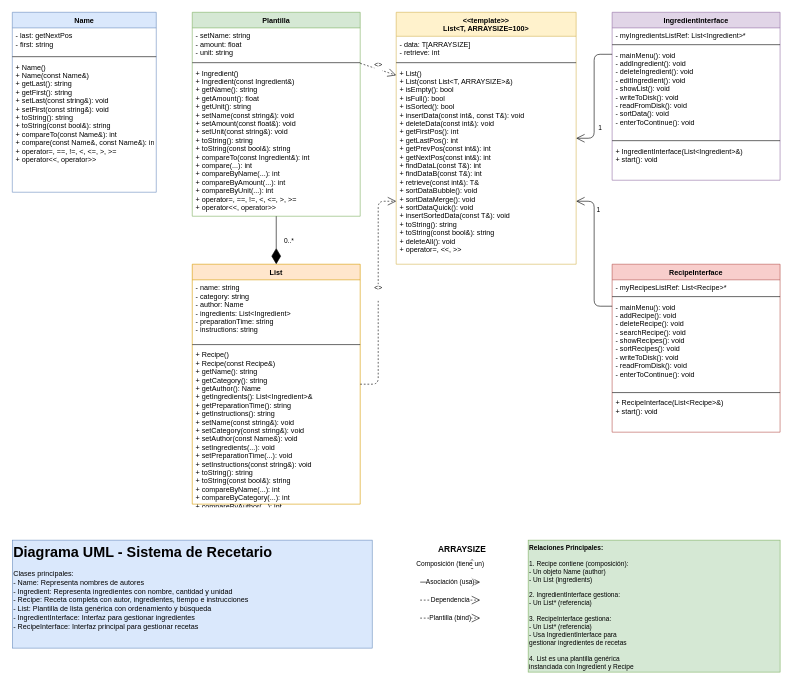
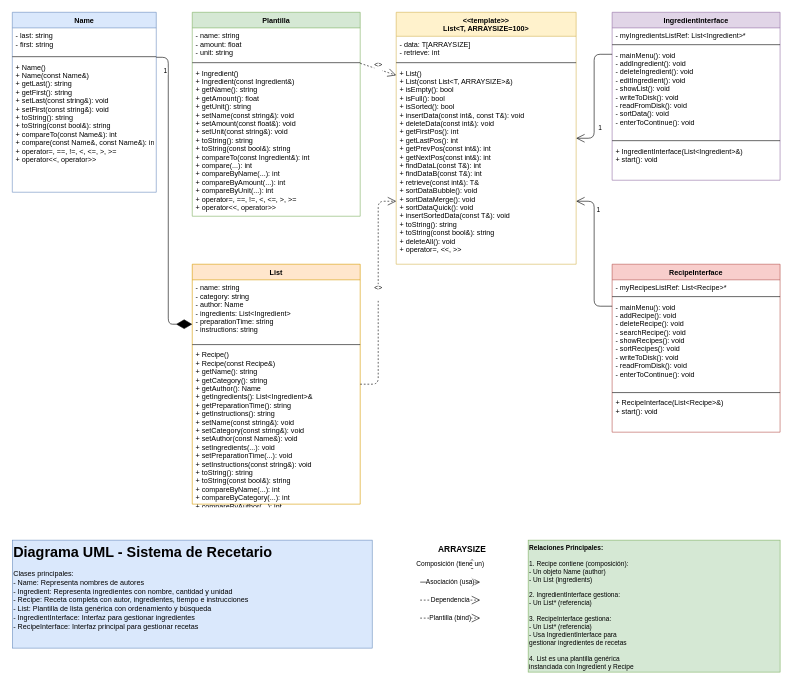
  <mxCell id="0" />
  <mxCell id="1" parent="0" />
  <mxCell id="2" value="Name" style="swimlane;fontStyle=1;align=center;verticalAlign=top;childLayout=stackLayout;horizontal=1;startSize=26;horizontalStack=0;resizeParent=1;resizeParentMax=0;resizeLast=0;collapsible=1;marginBottom=0;fillColor=#dae8fc;strokeColor=#6c8ebf;" parent="1" vertex="1"><mxGeometry x="20" y="20" width="240" height="300" as="geometry" /></mxCell>
- <mxCell id="3" value="- last: getNextPos&#10;- first: string" style="text;strokeColor=none;fillColor=none;align=left;verticalAlign=top;spacingLeft=4;spacingRight=4;overflow=hidden;rotatable=0;points=[[0,0.5],[1,0.5]];portConstraint=eastwest;" parent="2" vertex="1"><mxGeometry y="26" width="240" height="44" as="geometry" /></mxCell>
+ <mxCell id="3" value="- last: string&#10;- first: string" style="text;strokeColor=none;fillColor=none;align=left;verticalAlign=top;spacingLeft=4;spacingRight=4;overflow=hidden;rotatable=0;points=[[0,0.5],[1,0.5]];portConstraint=eastwest;" parent="2" vertex="1"><mxGeometry y="26" width="240" height="44" as="geometry" /></mxCell>
  <mxCell id="4" value="" style="line;strokeWidth=1;fillColor=none;align=left;verticalAlign=middle;spacingTop=-1;spacingLeft=3;spacingRight=3;rotatable=0;labelPosition=right;points=[];portConstraint=eastwest;" parent="2" vertex="1"><mxGeometry y="70" width="240" height="8" as="geometry" /></mxCell>
  <mxCell id="5" value="+ Name()&#10;+ Name(const Name&amp;)&#10;+ getLast(): string&#10;+ getFirst(): string&#10;+ setLast(const string&amp;): void&#10;+ setFirst(const string&amp;): void&#10;+ toString(): string&#10;+ toString(const bool&amp;): string&#10;+ compareTo(const Name&amp;): int&#10;+ compare(const Name&amp;, const Name&amp;): int&#10;+ operator=, ==, !=, &lt;, &lt;=, &gt;, &gt;=&#10;+ operator&lt;&lt;, operator&gt;&gt;" style="text;strokeColor=none;fillColor=none;align=left;verticalAlign=top;spacingLeft=4;spacingRight=4;overflow=hidden;rotatable=0;points=[[0,0.5],[1,0.5]];portConstraint=eastwest;" parent="2" vertex="1"><mxGeometry y="78" width="240" height="222" as="geometry" /></mxCell>
  <mxCell id="6" value="Plantilla" style="swimlane;fontStyle=1;align=center;verticalAlign=top;childLayout=stackLayout;horizontal=1;startSize=26;horizontalStack=0;resizeParent=1;resizeParentMax=0;resizeLast=0;collapsible=1;marginBottom=0;fillColor=#d5e8d4;strokeColor=#82b366;" parent="1" vertex="1"><mxGeometry x="320" y="20" width="280" height="340" as="geometry" /></mxCell>
- <mxCell id="7" value="- setName: string&#10;- amount: float&#10;- unit: string" style="text;strokeColor=none;fillColor=none;align=left;verticalAlign=top;spacingLeft=4;spacingRight=4;overflow=hidden;rotatable=0;points=[[0,0.5],[1,0.5]];portConstraint=eastwest;" parent="6" vertex="1"><mxGeometry y="26" width="280" height="54" as="geometry" /></mxCell>
+ <mxCell id="7" value="- name: string&#10;- amount: float&#10;- unit: string" style="text;strokeColor=none;fillColor=none;align=left;verticalAlign=top;spacingLeft=4;spacingRight=4;overflow=hidden;rotatable=0;points=[[0,0.5],[1,0.5]];portConstraint=eastwest;" parent="6" vertex="1"><mxGeometry y="26" width="280" height="54" as="geometry" /></mxCell>
  <mxCell id="8" value="" style="line;strokeWidth=1;fillColor=none;align=left;verticalAlign=middle;spacingTop=-1;spacingLeft=3;spacingRight=3;rotatable=0;labelPosition=right;points=[];portConstraint=eastwest;" parent="6" vertex="1"><mxGeometry y="80" width="280" height="8" as="geometry" /></mxCell>
  <mxCell id="9" value="+ Ingredient()&#10;+ Ingredient(const Ingredient&amp;)&#10;+ getName(): string&#10;+ getAmount(): float&#10;+ getUnit(): string&#10;+ setName(const string&amp;): void&#10;+ setAmount(const float&amp;): void&#10;+ setUnit(const string&amp;): void&#10;+ toString(): string&#10;+ toString(const bool&amp;): string&#10;+ compareTo(const Ingredient&amp;): int&#10;+ compare(...): int&#10;+ compareByName(...): int&#10;+ compareByAmount(...): int&#10;+ compareByUnit(...): int&#10;+ operator=, ==, !=, &lt;, &lt;=, &gt;, &gt;=&#10;+ operator&lt;&lt;, operator&gt;&gt;" style="text;strokeColor=none;fillColor=none;align=left;verticalAlign=top;spacingLeft=4;spacingRight=4;overflow=hidden;rotatable=0;points=[[0,0.5],[1,0.5]];portConstraint=eastwest;" parent="6" vertex="1"><mxGeometry y="88" width="280" height="252" as="geometry" /></mxCell>
  <mxCell id="10" value="&lt;&lt;template&gt;&gt;&#10;List&lt;T, ARRAYSIZE=100&gt;" style="swimlane;fontStyle=1;align=center;verticalAlign=top;childLayout=stackLayout;horizontal=1;startSize=40;horizontalStack=0;resizeParent=1;resizeParentMax=0;resizeLast=0;collapsible=1;marginBottom=0;fillColor=#fff2cc;strokeColor=#d6b656;" parent="1" vertex="1"><mxGeometry x="660" y="20" width="300" height="420" as="geometry" /></mxCell>
  <mxCell id="11" value="- data: T[ARRAYSIZE]&#10;- retrieve: int" style="text;strokeColor=none;fillColor=none;align=left;verticalAlign=top;spacingLeft=4;spacingRight=4;overflow=hidden;rotatable=0;points=[[0,0.5],[1,0.5]];portConstraint=eastwest;" parent="10" vertex="1"><mxGeometry y="40" width="300" height="40" as="geometry" /></mxCell>
  <mxCell id="12" value="" style="line;strokeWidth=1;fillColor=none;align=left;verticalAlign=middle;spacingTop=-1;spacingLeft=3;spacingRight=3;rotatable=0;labelPosition=right;points=[];portConstraint=eastwest;" parent="10" vertex="1"><mxGeometry y="80" width="300" height="8" as="geometry" /></mxCell>
  <mxCell id="13" value="+ List()&#10;+ List(const List&lt;T, ARRAYSIZE&gt;&amp;)&#10;+ isEmpty(): bool&#10;+ isFull(): bool&#10;+ isSorted(): bool&#10;+ insertData(const int&amp;, const T&amp;): void&#10;+ deleteData(const int&amp;): void&#10;+ getFirstPos(): int&#10;+ getLastPos(): int&#10;+ getPrevPos(const int&amp;): int&#10;+ getNextPos(const int&amp;): int&#10;+ findDataL(const T&amp;): int&#10;+ findDataB(const T&amp;): int&#10;+ retrieve(const int&amp;): T&amp;&#10;+ sortDataBubble(): void&#10;+ sortDataMerge(): void&#10;+ sortDataQuick(): void&#10;+ insertSortedData(const T&amp;): void&#10;+ toString(): string&#10;+ toString(const bool&amp;): string&#10;+ deleteAll(): void&#10;+ operator=, &lt;&lt;, &gt;&gt;" style="text;strokeColor=none;fillColor=none;align=left;verticalAlign=top;spacingLeft=4;spacingRight=4;overflow=hidden;rotatable=0;points=[[0,0.5],[1,0.5]];portConstraint=eastwest;" parent="10" vertex="1"><mxGeometry y="88" width="300" height="332" as="geometry" /></mxCell>
  <mxCell id="14" value="List" style="swimlane;fontStyle=1;align=center;verticalAlign=top;childLayout=stackLayout;horizontal=1;startSize=26;horizontalStack=0;resizeParent=1;resizeParentMax=0;resizeLast=0;collapsible=1;marginBottom=0;fillColor=#ffe6cc;strokeColor=#d79b00;" parent="1" vertex="1"><mxGeometry x="320" y="440" width="280" height="400" as="geometry" /></mxCell>
  <mxCell id="15" value="- name: string&#10;- category: string&#10;- author: Name&#10;- ingredients: List&lt;Ingredient&gt;&#10;- preparationTime: string&#10;- instructions: string" style="text;strokeColor=none;fillColor=none;align=left;verticalAlign=top;spacingLeft=4;spacingRight=4;overflow=hidden;rotatable=0;points=[[0,0.5],[1,0.5]];portConstraint=eastwest;" parent="14" vertex="1"><mxGeometry y="26" width="280" height="104" as="geometry" /></mxCell>
  <mxCell id="16" value="" style="line;strokeWidth=1;fillColor=none;align=left;verticalAlign=middle;spacingTop=-1;spacingLeft=3;spacingRight=3;rotatable=0;labelPosition=right;points=[];portConstraint=eastwest;" parent="14" vertex="1"><mxGeometry y="130" width="280" height="8" as="geometry" /></mxCell>
  <mxCell id="17" value="+ Recipe()&#10;+ Recipe(const Recipe&amp;)&#10;+ getName(): string&#10;+ getCategory(): string&#10;+ getAuthor(): Name&#10;+ getIngredients(): List&lt;Ingredient&gt;&amp;&#10;+ getPreparationTime(): string&#10;+ getInstructions(): string&#10;+ setName(const string&amp;): void&#10;+ setCategory(const string&amp;): void&#10;+ setAuthor(const Name&amp;): void&#10;+ setIngredients(...): void&#10;+ setPreparationTime(...): void&#10;+ setInstructions(const string&amp;): void&#10;+ toString(): string&#10;+ toString(const bool&amp;): string&#10;+ compareByName(...): int&#10;+ compareByCategory(...): int&#10;+ compareByAuthor(...): int&#10;+ operator=, ==, !=, &lt;, &lt;=, &gt;, &gt;=&#10;+ operator&lt;&lt;, operator&gt;&gt;" style="text;strokeColor=none;fillColor=none;align=left;verticalAlign=top;spacingLeft=4;spacingRight=4;overflow=hidden;rotatable=0;points=[[0,0.5],[1,0.5]];portConstraint=eastwest;" parent="14" vertex="1"><mxGeometry y="138" width="280" height="262" as="geometry" /></mxCell>
  <mxCell id="18" value="IngredientInterface" style="swimlane;fontStyle=1;align=center;verticalAlign=top;childLayout=stackLayout;horizontal=1;startSize=26;horizontalStack=0;resizeParent=1;resizeParentMax=0;resizeLast=0;collapsible=1;marginBottom=0;fillColor=#e1d5e7;strokeColor=#9673a6;" parent="1" vertex="1"><mxGeometry x="1020" y="20" width="280" height="280" as="geometry" /></mxCell>
  <mxCell id="19" value="- myIngredientsListRef: List&lt;Ingredient&gt;*" style="text;strokeColor=none;fillColor=none;align=left;verticalAlign=top;spacingLeft=4;spacingRight=4;overflow=hidden;rotatable=0;points=[[0,0.5],[1,0.5]];portConstraint=eastwest;" parent="18" vertex="1"><mxGeometry y="26" width="280" height="24" as="geometry" /></mxCell>
  <mxCell id="20" value="" style="line;strokeWidth=1;fillColor=none;align=left;verticalAlign=middle;spacingTop=-1;spacingLeft=3;spacingRight=3;rotatable=0;labelPosition=right;points=[];portConstraint=eastwest;" parent="18" vertex="1"><mxGeometry y="50" width="280" height="8" as="geometry" /></mxCell>
  <mxCell id="21" value="- mainMenu(): void&#10;- addIngredient(): void&#10;- deleteIngredient(): void&#10;- editIngredient(): void&#10;- showList(): void&#10;- writeToDisk(): void&#10;- readFromDisk(): void&#10;- sortData(): void&#10;- enterToContinue(): void" style="text;strokeColor=none;fillColor=none;align=left;verticalAlign=top;spacingLeft=4;spacingRight=4;overflow=hidden;rotatable=0;points=[[0,0.5],[1,0.5]];portConstraint=eastwest;" parent="18" vertex="1"><mxGeometry y="58" width="280" height="152" as="geometry" /></mxCell>
  <mxCell id="22" value="" style="line;strokeWidth=1;fillColor=none;align=left;verticalAlign=middle;spacingTop=-1;spacingLeft=3;spacingRight=3;rotatable=0;labelPosition=right;points=[];portConstraint=eastwest;" parent="18" vertex="1"><mxGeometry y="210" width="280" height="8" as="geometry" /></mxCell>
  <mxCell id="23" value="+ IngredientInterface(List&lt;Ingredient&gt;&amp;)&#10;+ start(): void" style="text;strokeColor=none;fillColor=none;align=left;verticalAlign=top;spacingLeft=4;spacingRight=4;overflow=hidden;rotatable=0;points=[[0,0.5],[1,0.5]];portConstraint=eastwest;" parent="18" vertex="1"><mxGeometry y="218" width="280" height="62" as="geometry" /></mxCell>
  <mxCell id="24" value="RecipeInterface" style="swimlane;fontStyle=1;align=center;verticalAlign=top;childLayout=stackLayout;horizontal=1;startSize=26;horizontalStack=0;resizeParent=1;resizeParentMax=0;resizeLast=0;collapsible=1;marginBottom=0;fillColor=#f8cecc;strokeColor=#b85450;" parent="1" vertex="1"><mxGeometry x="1020" y="440" width="280" height="280" as="geometry" /></mxCell>
  <mxCell id="25" value="- myRecipesListRef: List&lt;Recipe&gt;*" style="text;strokeColor=none;fillColor=none;align=left;verticalAlign=top;spacingLeft=4;spacingRight=4;overflow=hidden;rotatable=0;points=[[0,0.5],[1,0.5]];portConstraint=eastwest;" parent="24" vertex="1"><mxGeometry y="26" width="280" height="24" as="geometry" /></mxCell>
  <mxCell id="26" value="" style="line;strokeWidth=1;fillColor=none;align=left;verticalAlign=middle;spacingTop=-1;spacingLeft=3;spacingRight=3;rotatable=0;labelPosition=right;points=[];portConstraint=eastwest;" parent="24" vertex="1"><mxGeometry y="50" width="280" height="8" as="geometry" /></mxCell>
  <mxCell id="27" value="- mainMenu(): void&#10;- addRecipe(): void&#10;- deleteRecipe(): void&#10;- searchRecipe(): void&#10;- showRecipes(): void&#10;- sortRecipes(): void&#10;- writeToDisk(): void&#10;- readFromDisk(): void&#10;- enterToContinue(): void" style="text;strokeColor=none;fillColor=none;align=left;verticalAlign=top;spacingLeft=4;spacingRight=4;overflow=hidden;rotatable=0;points=[[0,0.5],[1,0.5]];portConstraint=eastwest;" parent="24" vertex="1"><mxGeometry y="58" width="280" height="152" as="geometry" /></mxCell>
  <mxCell id="28" value="" style="line;strokeWidth=1;fillColor=none;align=left;verticalAlign=middle;spacingTop=-1;spacingLeft=3;spacingRight=3;rotatable=0;labelPosition=right;points=[];portConstraint=eastwest;" parent="24" vertex="1"><mxGeometry y="210" width="280" height="8" as="geometry" /></mxCell>
  <mxCell id="29" value="+ RecipeInterface(List&lt;Recipe&gt;&amp;)&#10;+ start(): void" style="text;strokeColor=none;fillColor=none;align=left;verticalAlign=top;spacingLeft=4;spacingRight=4;overflow=hidden;rotatable=0;points=[[0,0.5],[1,0.5]];portConstraint=eastwest;" parent="24" vertex="1"><mxGeometry y="218" width="280" height="62" as="geometry" /></mxCell>
- <mxCell id="32" value="" style="endArrow=diamondThin;endFill=1;endSize=24;html=1;exitX=0.5;exitY=1;exitDx=0;exitDy=0;entryX=0.5;entryY=0;entryDx=0;entryDy=0;" parent="1" source="6" target="14" edge="1"><mxGeometry width="160" relative="1" as="geometry"><mxPoint x="460" y="370" as="sourcePoint" /><mxPoint x="460" y="440" as="targetPoint" /></mxGeometry></mxCell>
- <mxCell id="33" value="0..*" style="edgeLabel;html=1;align=center;verticalAlign=middle;resizable=0;points=[];" parent="32" vertex="1" connectable="0"><mxGeometry x="0.2" y="2" relative="1" as="geometry"><mxPoint x="18" y="-8" as="offset" /></mxGeometry></mxCell>
+ <mxCell id="30" value="" style="endArrow=diamondThin;endFill=1;endSize=24;html=1;exitX=1;exitY=0.25;exitDx=0;exitDy=0;entryX=0;entryY=0.25;entryDx=0;entryDy=0;" parent="1" source="2" target="14" edge="1"><mxGeometry width="160" relative="1" as="geometry"><mxPoint x="260" y="160" as="sourcePoint" /><mxPoint x="320" y="560" as="targetPoint" /><Array as="points"><mxPoint x="280" y="95" /><mxPoint x="280" y="540" /></Array></mxGeometry></mxCell>
+ <mxCell id="31" value="1" style="edgeLabel;html=1;align=center;verticalAlign=middle;resizable=0;points=[];" parent="30" vertex="1" connectable="0"><mxGeometry x="-0.8" y="2" relative="1" as="geometry"><mxPoint x="-8" y="-8" as="offset" /></mxGeometry></mxCell>
  <mxCell id="34" value="&lt;&lt;bind&gt;&gt;&#10;&lt;Ingredient&gt;" style="endArrow=open;endSize=12;dashed=1;html=1;exitX=1;exitY=0.25;exitDx=0;exitDy=0;entryX=0;entryY=0.25;entryDx=0;entryDy=0;" parent="1" source="6" target="10" edge="1"><mxGeometry width="160" relative="1" as="geometry"><mxPoint x="600" y="100" as="sourcePoint" /><mxPoint x="660" y="100" as="targetPoint" /></mxGeometry></mxCell>
  <mxCell id="35" value="&lt;&lt;bind&gt;&gt;&#10;&lt;Recipe&gt;" style="endArrow=open;endSize=12;dashed=1;html=1;exitX=1;exitY=0.5;exitDx=0;exitDy=0;entryX=0;entryY=0.75;entryDx=0;entryDy=0;" parent="1" source="14" target="10" edge="1"><mxGeometry width="160" relative="1" as="geometry"><mxPoint x="600" y="640" as="sourcePoint" /><mxPoint x="660" y="360" as="targetPoint" /><Array as="points"><mxPoint x="630" y="640" /><mxPoint x="630" y="335" /></Array></mxGeometry></mxCell>
  <mxCell id="36" value="" style="endArrow=open;endFill=0;endSize=12;html=1;exitX=0;exitY=0.25;exitDx=0;exitDy=0;entryX=1;entryY=0.5;entryDx=0;entryDy=0;" parent="1" source="18" target="10" edge="1"><mxGeometry width="160" relative="1" as="geometry"><mxPoint x="1020" y="90" as="sourcePoint" /><mxPoint x="960" y="210" as="targetPoint" /><Array as="points"><mxPoint x="990" y="90" /><mxPoint x="990" y="230" /></Array></mxGeometry></mxCell>
  <mxCell id="37" value="1" style="edgeLabel;html=1;align=center;verticalAlign=middle;resizable=0;points=[];" parent="36" vertex="1" connectable="0"><mxGeometry x="0.6" y="1" relative="1" as="geometry"><mxPoint x="8" y="-9" as="offset" /></mxGeometry></mxCell>
  <mxCell id="38" value="" style="endArrow=open;endFill=0;endSize=12;html=1;exitX=0;exitY=0.25;exitDx=0;exitDy=0;entryX=1;entryY=0.75;entryDx=0;entryDy=0;" parent="1" source="24" target="10" edge="1"><mxGeometry width="160" relative="1" as="geometry"><mxPoint x="1020" y="510" as="sourcePoint" /><mxPoint x="960" y="360" as="targetPoint" /><Array as="points"><mxPoint x="990" y="510" /><mxPoint x="990" y="335" /></Array></mxGeometry></mxCell>
  <mxCell id="39" value="1" style="edgeLabel;html=1;align=center;verticalAlign=middle;resizable=0;points=[];" parent="38" vertex="1" connectable="0"><mxGeometry x="0.7" y="2" relative="1" as="geometry"><mxPoint x="8" y="8" as="offset" /></mxGeometry></mxCell>
  <mxCell id="40" value="&lt;b style=&quot;font-size: 24px;&quot;&gt;Diagrama UML - Sistema de Recetario&lt;/b&gt;&#10;&#10;Clases principales:&#10;- Name: Representa nombres de autores&#10;- Ingredient: Representa ingredientes con nombre, cantidad y unidad&#10;- Recipe: Receta completa con autor, ingredientes, tiempo e instrucciones&#10;- List&lt;T&gt;: Plantilla de lista genérica con ordenamiento y búsqueda&#10;- IngredientInterface: Interfaz para gestionar ingredientes&#10;- RecipeInterface: Interfaz principal para gestionar recetas" style="text;html=1;strokeColor=#6c8ebf;fillColor=#dae8fc;align=left;verticalAlign=top;whiteSpace=wrap;rounded=0;fontSize=12;" parent="1" vertex="1"><mxGeometry x="20" y="900" width="600" height="180" as="geometry" /></mxCell>
  <mxCell id="41" value="&lt;b&gt;ARRAYSIZE&lt;/b&gt;" style="text;html=1;strokeColor=none;fillColor=none;align=center;verticalAlign=middle;whiteSpace=wrap;rounded=0;fontSize=14;fontStyle=1" parent="1" vertex="1"><mxGeometry x="700" y="900" width="140" height="30" as="geometry" /></mxCell>
  <mxCell id="42" value="Composición (tiene un)" style="endArrow=diamondThin;endFill=1;endSize=24;html=1;" parent="1" edge="1"><mxGeometry width="160" relative="1" as="geometry"><mxPoint x="700" y="940" as="sourcePoint" /><mxPoint x="800" y="940" as="targetPoint" /></mxGeometry></mxCell>
  <mxCell id="43" value="Asociación (usa)" style="endArrow=open;endFill=0;endSize=12;html=1;" parent="1" edge="1"><mxGeometry width="160" relative="1" as="geometry"><mxPoint x="700" y="970" as="sourcePoint" /><mxPoint x="800" y="970" as="targetPoint" /></mxGeometry></mxCell>
  <mxCell id="44" value="Dependencia" style="endArrow=open;endSize=12;dashed=1;html=1;" parent="1" edge="1"><mxGeometry width="160" relative="1" as="geometry"><mxPoint x="700" y="1000" as="sourcePoint" /><mxPoint x="800" y="1000" as="targetPoint" /></mxGeometry></mxCell>
  <mxCell id="45" value="Plantilla (bind)" style="endArrow=open;endSize=12;dashed=1;html=1;" parent="1" edge="1"><mxGeometry width="160" relative="1" as="geometry"><mxPoint x="700" y="1030" as="sourcePoint" /><mxPoint x="800" y="1030" as="targetPoint" /></mxGeometry></mxCell>
  <mxCell id="46" value="&lt;b&gt;Relaciones Principales:&lt;/b&gt;&#10;&#10;1. Recipe contiene (composición):&#10;   - Un objeto Name (author)&#10;   - Un List&lt;Ingredient&gt; (ingredients)&#10;&#10;2. IngredientInterface gestiona:&#10;   - Un List&lt;Ingredient&gt;* (referencia)&#10;&#10;3. RecipeInterface gestiona:&#10;   - Un List&lt;Recipe&gt;* (referencia)&#10;   - Usa IngredientInterface para&#10;     gestionar ingredientes de recetas&#10;&#10;4. List&lt;T&gt; es una plantilla genérica&#10;   instanciada con Ingredient y Recipe" style="text;html=1;strokeColor=#82b366;fillColor=#d5e8d4;align=left;verticalAlign=top;whiteSpace=wrap;rounded=0;fontSize=11;" parent="1" vertex="1"><mxGeometry x="880" y="900" width="420" height="220" as="geometry" /></mxCell>
